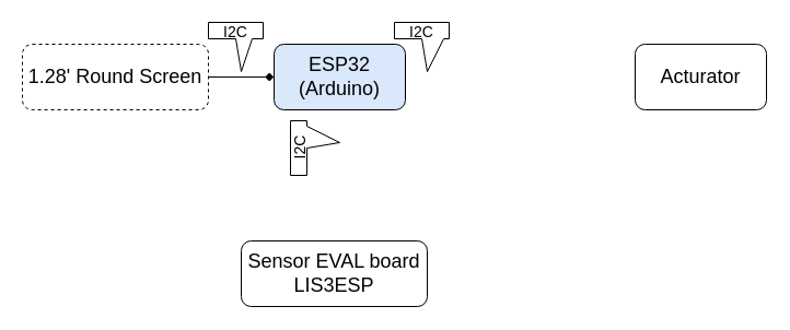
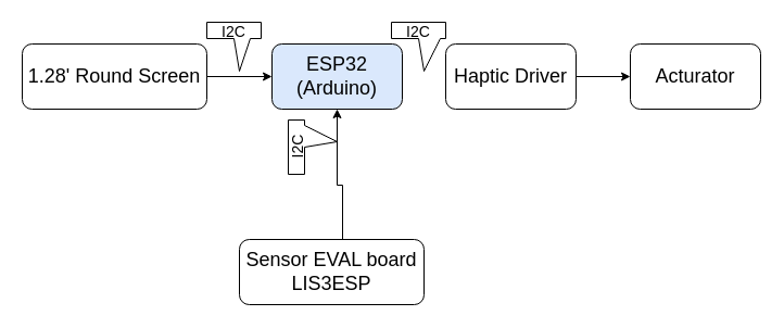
  <mxCell id="0" />
  <mxCell id="1" parent="0" />
+ <mxCell id="2" style="edgeStyle=orthogonalEdgeStyle;rounded=0;orthogonalLoop=1;jettySize=auto;html=1;entryX=0.5;entryY=1;entryDx=0;entryDy=0;fontSize=18;" parent="1" source="3" target="4" edge="1"><mxGeometry relative="1" as="geometry"><Array as="points"><mxPoint x="315" y="170" /><mxPoint x="310" y="170" /></Array></mxGeometry></mxCell>
  <mxCell id="3" value="&lt;p style=&quot;margin-top: 0pt; margin-bottom: 0pt; margin-left: 0in; direction: ltr; unicode-bidi: embed; word-break: normal;&quot;&gt;&lt;font face=&quot;Arial&quot;&gt;&lt;span style=&quot;font-size: 18px;&quot;&gt;Sensor EVAL board LIS3ESP&lt;/span&gt;&lt;/font&gt;&lt;/p&gt;" style="rounded=1;whiteSpace=wrap;html=1;align=center;" parent="1" vertex="1"><mxGeometry x="220" y="220" width="170" height="60" as="geometry" /></mxCell>
  <mxCell id="4" value="ESP32 (Arduino)" style="rounded=1;whiteSpace=wrap;html=1;fontSize=18;fillColor=#dae8fc;" parent="1" vertex="1"><mxGeometry x="250" y="40" width="120" height="60" as="geometry" /></mxCell>
+ <mxCell id="5" style="edgeStyle=orthogonalEdgeStyle;rounded=0;orthogonalLoop=1;jettySize=auto;html=1;entryX=0;entryY=0.5;entryDx=0;entryDy=0;fontSize=18;" parent="1" source="6" target="7" edge="1"><mxGeometry relative="1" as="geometry" /></mxCell>
+ <mxCell id="6" value="Haptic Driver" style="rounded=1;whiteSpace=wrap;html=1;fontSize=18;" parent="1" vertex="1"><mxGeometry x="410" y="40" width="120" height="60" as="geometry" /></mxCell>
  <mxCell id="7" value="Acturator" style="rounded=1;whiteSpace=wrap;html=1;fontSize=18;" parent="1" vertex="1"><mxGeometry x="580" y="40" width="120" height="60" as="geometry" /></mxCell>
  <mxCell id="8" value="&lt;font style=&quot;font-size: 14px;&quot;&gt;I2C&lt;/font&gt;" style="shape=callout;whiteSpace=wrap;html=1;perimeter=calloutPerimeter;fontSize=18;rotation=-90;position2=0.6;" parent="1" vertex="1"><mxGeometry x="262.5" y="112.5" width="50" height="45" as="geometry" /></mxCell>
  <mxCell id="9" value="&lt;font style=&quot;font-size: 14px;&quot;&gt;I2C&lt;/font&gt;" style="shape=callout;whiteSpace=wrap;html=1;perimeter=calloutPerimeter;fontSize=18;rotation=0;position2=0.6;" parent="1" vertex="1"><mxGeometry x="360" y="20" width="50" height="45" as="geometry" /></mxCell>
- <mxCell id="10" style="edgeStyle=orthogonalEdgeStyle;rounded=0;orthogonalLoop=1;jettySize=auto;html=1;entryX=0;entryY=0.5;entryDx=0;entryDy=0;fontSize=14;endArrow=diamond;" edge="1" parent="1" source="11" target="4"><mxGeometry relative="1" as="geometry" /></mxCell>
- <mxCell id="11" value="&lt;p style=&quot;margin-top: 0pt; margin-bottom: 0pt; margin-left: 0in; direction: ltr; unicode-bidi: embed; word-break: normal;&quot;&gt;&lt;font face=&quot;Arial&quot;&gt;&lt;span style=&quot;font-size: 18px;&quot;&gt;1.28' Round Screen&lt;/span&gt;&lt;/font&gt;&lt;/p&gt;" style="rounded=1;whiteSpace=wrap;html=1;align=center;dashed=1;" vertex="1" parent="1"><mxGeometry x="20" y="40" width="170" height="60" as="geometry" /></mxCell>
+ <mxCell id="10" style="edgeStyle=orthogonalEdgeStyle;rounded=0;orthogonalLoop=1;jettySize=auto;html=1;entryX=0;entryY=0.5;entryDx=0;entryDy=0;fontSize=14;" edge="1" parent="1" source="11" target="4"><mxGeometry relative="1" as="geometry" /></mxCell>
+ <mxCell id="11" value="&lt;p style=&quot;margin-top: 0pt; margin-bottom: 0pt; margin-left: 0in; direction: ltr; unicode-bidi: embed; word-break: normal;&quot;&gt;&lt;font face=&quot;Arial&quot;&gt;&lt;span style=&quot;font-size: 18px;&quot;&gt;1.28' Round Screen&lt;/span&gt;&lt;/font&gt;&lt;/p&gt;" style="rounded=1;whiteSpace=wrap;html=1;align=center;" vertex="1" parent="1"><mxGeometry x="20" y="40" width="170" height="60" as="geometry" /></mxCell>
  <mxCell id="12" value="&lt;font style=&quot;font-size: 14px;&quot;&gt;I2C&lt;/font&gt;" style="shape=callout;whiteSpace=wrap;html=1;perimeter=calloutPerimeter;fontSize=18;rotation=0;position2=0.6;base=15;" vertex="1" parent="1"><mxGeometry x="190" y="20" width="50" height="45" as="geometry" /></mxCell>
